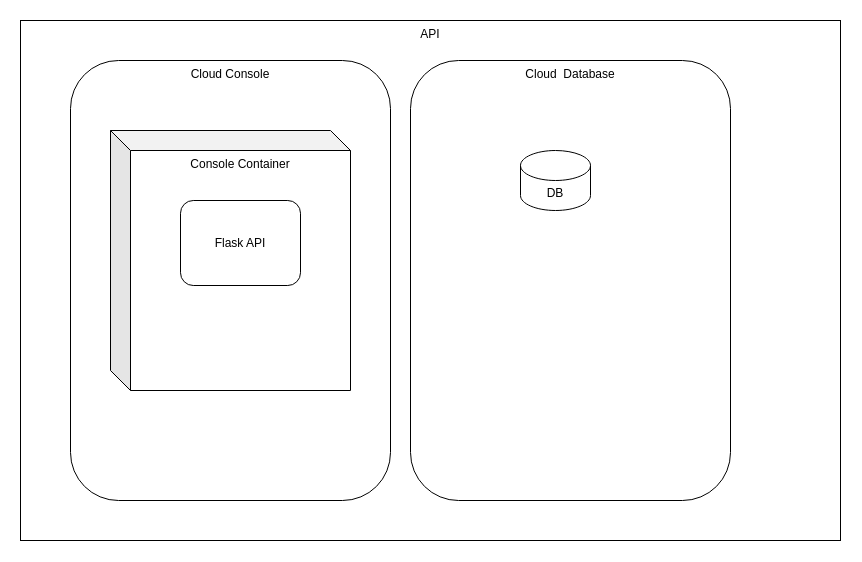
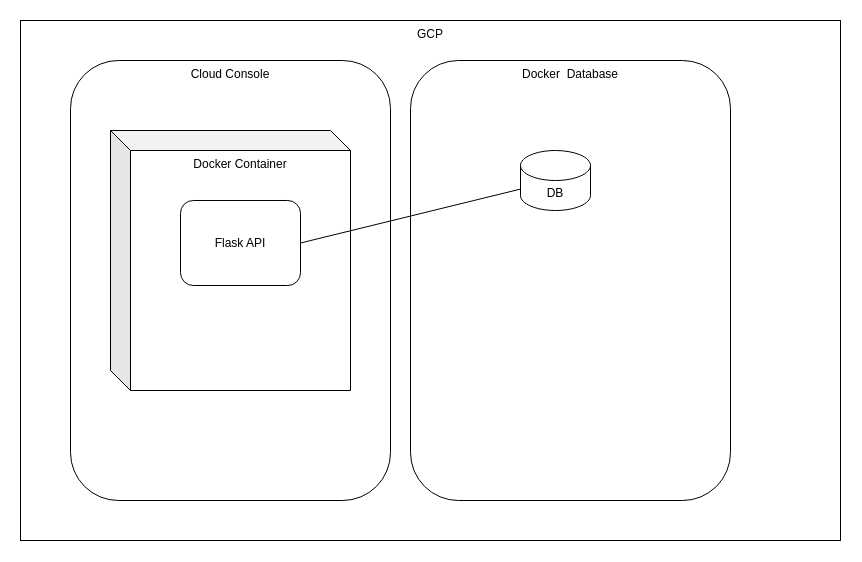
  <mxCell id="0" />
  <mxCell id="1" parent="0" />
  <mxCell id="2" value="Cloud Console" style="rounded=1;whiteSpace=wrap;html=1;align=center;verticalAlign=top;" vertex="1" parent="1"><mxGeometry x="65" y="60" width="320" height="440" as="geometry" /></mxCell>
- <mxCell id="3" value="API" style="rounded=0;whiteSpace=wrap;html=1;align=center;verticalAlign=top;" vertex="1" parent="1"><mxGeometry x="20" y="20" width="820" height="520" as="geometry" /></mxCell>
+ <mxCell id="3" value="GCP" style="rounded=0;whiteSpace=wrap;html=1;align=center;verticalAlign=top;" vertex="1" parent="1"><mxGeometry x="20" y="20" width="820" height="520" as="geometry" /></mxCell>
  <mxCell id="4" value="Cloud Console" style="rounded=1;whiteSpace=wrap;html=1;align=center;verticalAlign=top;" vertex="1" parent="1"><mxGeometry x="70" y="60" width="320" height="440" as="geometry" /></mxCell>
- <mxCell id="5" value="Console Container" style="shape=cube;whiteSpace=wrap;html=1;boundedLbl=1;backgroundOutline=1;darkOpacity=0.05;darkOpacity2=0.1;verticalAlign=top;" vertex="1" parent="1"><mxGeometry x="110" y="130" width="240" height="260" as="geometry" /></mxCell>
+ <mxCell id="5" value="Docker Container" style="shape=cube;whiteSpace=wrap;html=1;boundedLbl=1;backgroundOutline=1;darkOpacity=0.05;darkOpacity2=0.1;verticalAlign=top;" vertex="1" parent="1"><mxGeometry x="110" y="130" width="240" height="260" as="geometry" /></mxCell>
  <mxCell id="6" value="Flask API" style="rounded=1;whiteSpace=wrap;html=1;" vertex="1" parent="1"><mxGeometry x="180" y="200" width="120" height="85" as="geometry" /></mxCell>
- <mxCell id="7" value="Cloud&amp;nbsp; Database" style="rounded=1;whiteSpace=wrap;html=1;align=center;verticalAlign=top;" vertex="1" parent="1"><mxGeometry x="410" y="60" width="320" height="440" as="geometry" /></mxCell>
+ <mxCell id="7" value="Docker&amp;nbsp; Database" style="rounded=1;whiteSpace=wrap;html=1;align=center;verticalAlign=top;" vertex="1" parent="1"><mxGeometry x="410" y="60" width="320" height="440" as="geometry" /></mxCell>
+ <mxCell id="8" value="" style="endArrow=none;html=1;rounded=0;exitX=1;exitY=0.5;exitDx=0;exitDy=0;" edge="1" parent="1" source="6" target="9"><mxGeometry width="50" height="50" relative="1" as="geometry"><mxPoint x="350" y="240" as="sourcePoint" /><mxPoint x="400" y="190" as="targetPoint" /></mxGeometry></mxCell>
  <mxCell id="9" value="DB" style="shape=cylinder3;whiteSpace=wrap;html=1;boundedLbl=1;backgroundOutline=1;size=15;" vertex="1" parent="1"><mxGeometry x="520" y="150" width="70" height="60" as="geometry" /></mxCell>
